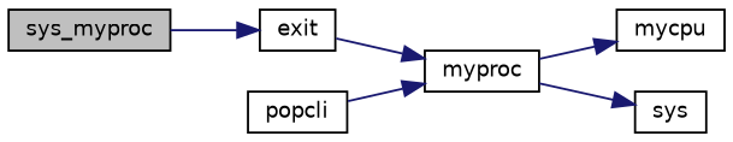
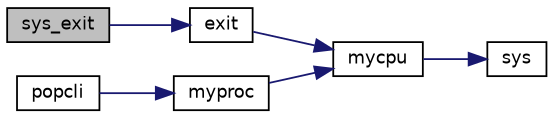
  digraph {
    rankdir=LR
    node [color=black fillcolor=white fontname=Helvetica fontsize=10 shape=record style=filled]
    edge [color=midnightblue fontname=Helvetica fontsize=10 labelfontname=Helvetica labelfontsize=10 style=solid]
-   n1 [fillcolor=grey75 fontcolor=black height=0.2 label=sys_myproc width=0.4]
+   n1 [fillcolor=grey75 fontcolor=black height=0.2 label=sys_exit width=0.4]
    n2 [height=0.2 label=exit width=0.4]
    n3 [height=0.2 label=myproc width=0.4]
    n4 [height=0.2 label=mycpu width=0.4]
    n5 [height=0.2 label=sys width=0.4]
    n6 [height=0.2 label=popcli width=0.4]
    n1 -> n2
-   n2 -> n3
+   n2 -> n4
    n3 -> n4
-   n3 -> n5
+   n4 -> n5
    n6 -> n3
  }
